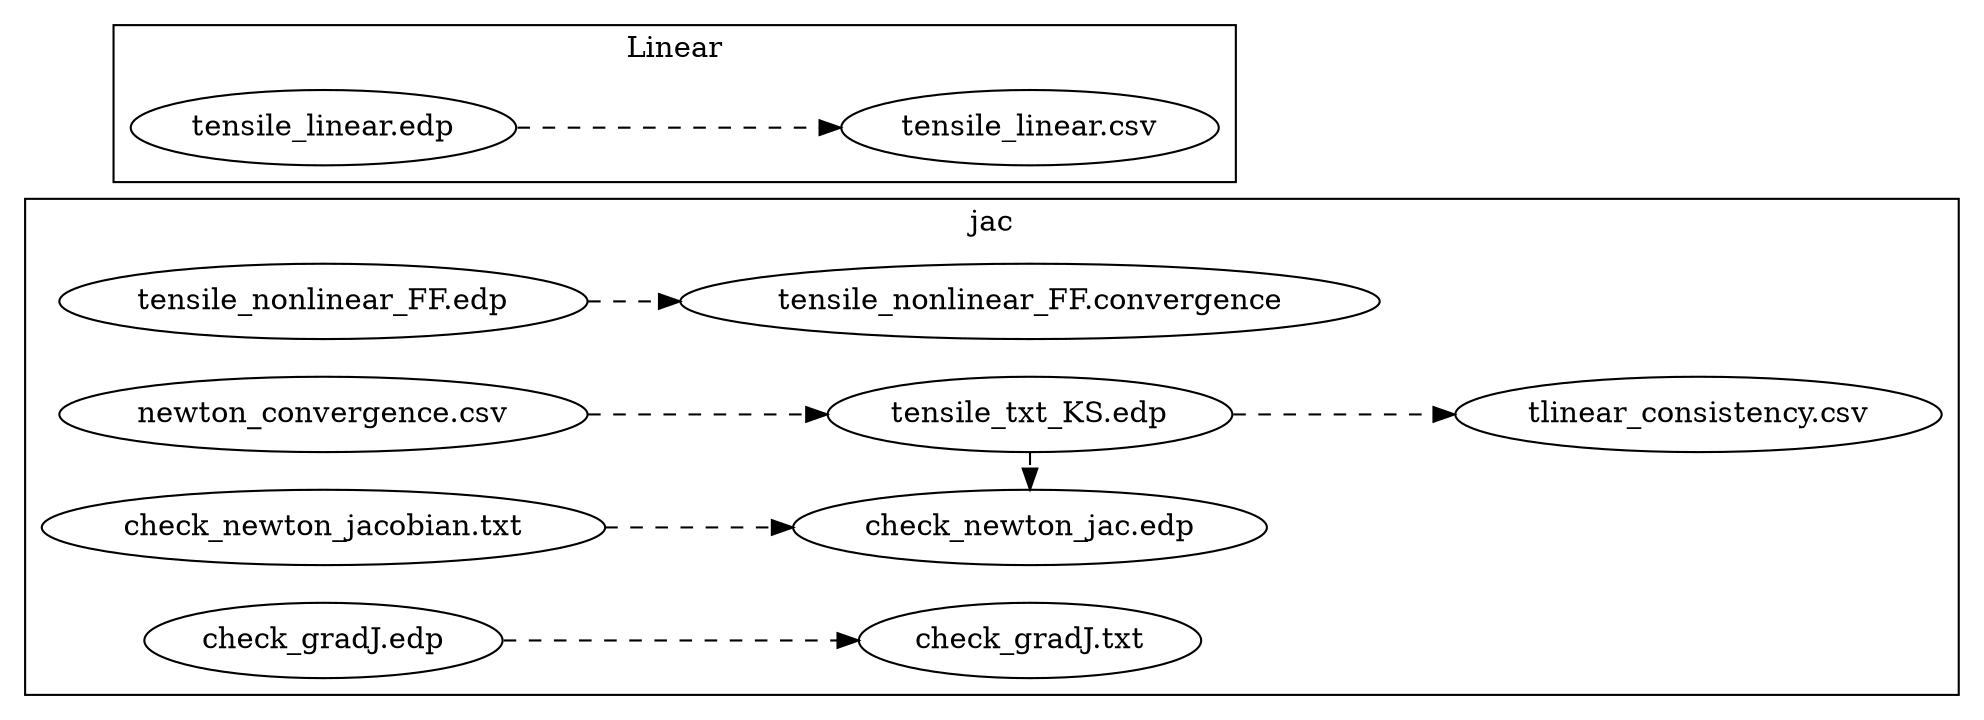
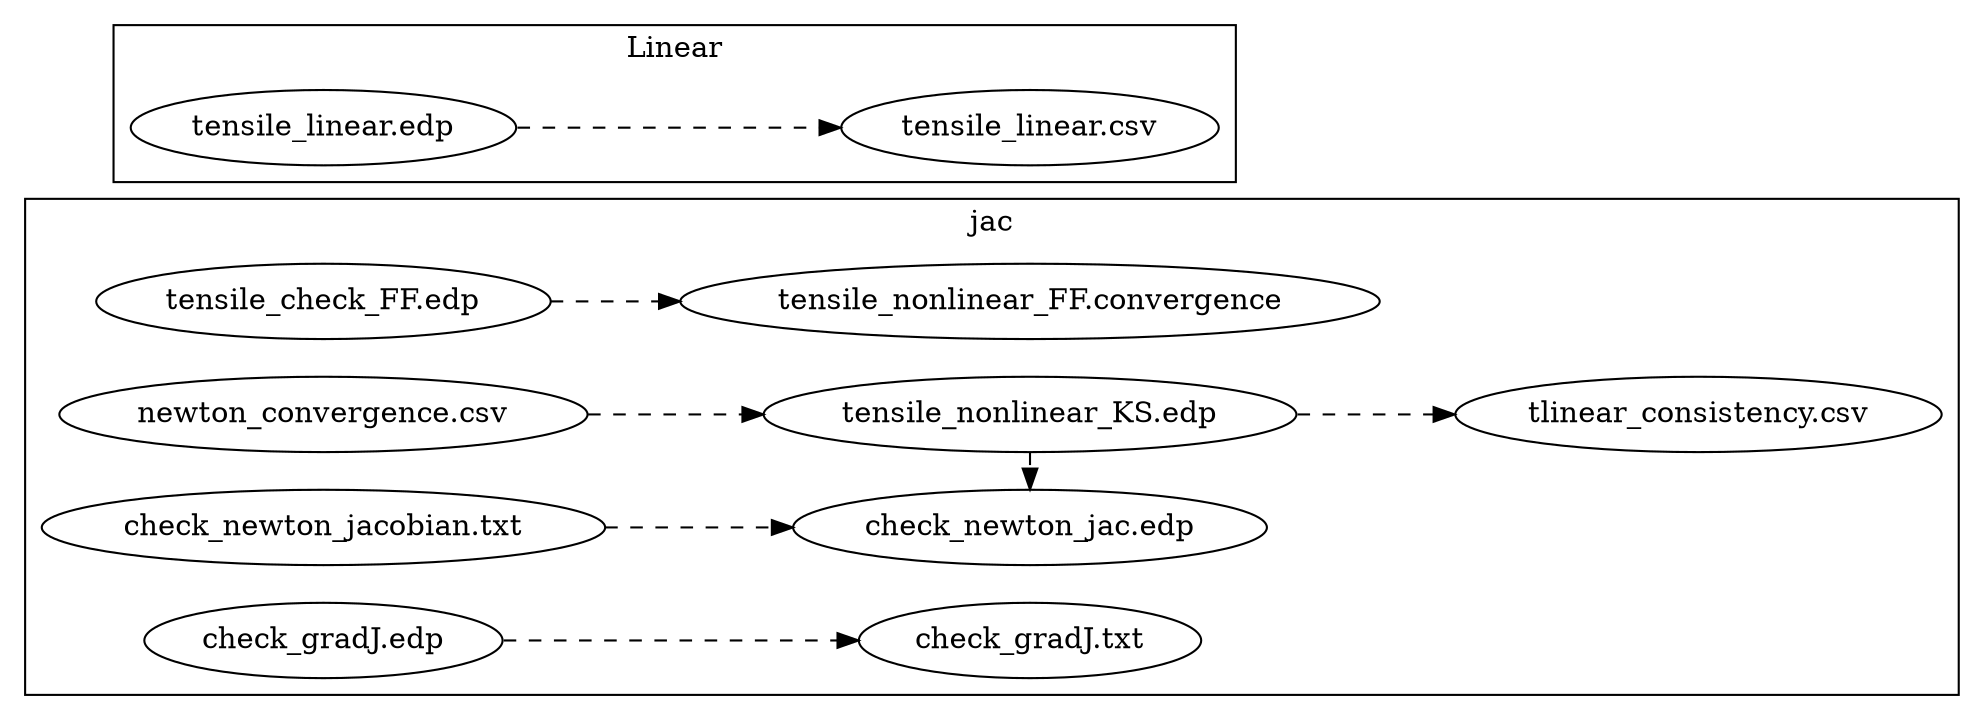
  digraph {
    rankdir=LR
    edge [style=dashed]
-   "tensile_nonlinear_FF.edp"
+   "tensile_nonlinear_FF.edp" [label="tensile_check_FF.edp"]
    n2 [label="tensile_nonlinear_FF.convergence"]
-   "tensile_nonlinear_KS.edp" [label="tensile_txt_KS.edp"]
+   "tensile_nonlinear_KS.edp"
    "check_newton_jac.edp"
    "newton_convergence.csv"
    "tlinear_consistency.csv"
    "check_newton_jacobian.txt"
    "check_gradJ.edp"
    "check_gradJ.txt"
    "tensile_linear.edp"
    "tensile_linear.csv"
    subgraph cluster_1 {
      label=jac
      "tensile_nonlinear_FF.edp"
      n2
      "tensile_nonlinear_KS.edp"
      "check_newton_jac.edp"
      "newton_convergence.csv"
      "tlinear_consistency.csv"
      "check_newton_jacobian.txt"
      "check_gradJ.edp"
      "check_gradJ.txt"
    }
    subgraph cluster_2 {
      label=Linear
      "tensile_linear.edp"
      "tensile_linear.csv"
    }
    "tensile_nonlinear_FF.edp" -> n2
    "tensile_nonlinear_KS.edp" -> "check_newton_jac.edp" [constraint=false]
    "tensile_nonlinear_KS.edp" -> "tlinear_consistency.csv"
    "newton_convergence.csv" -> "tensile_nonlinear_KS.edp"
    "check_newton_jacobian.txt" -> "check_newton_jac.edp"
    "check_gradJ.edp" -> "check_gradJ.txt"
    "tensile_linear.edp" -> "tensile_linear.csv"
  }
